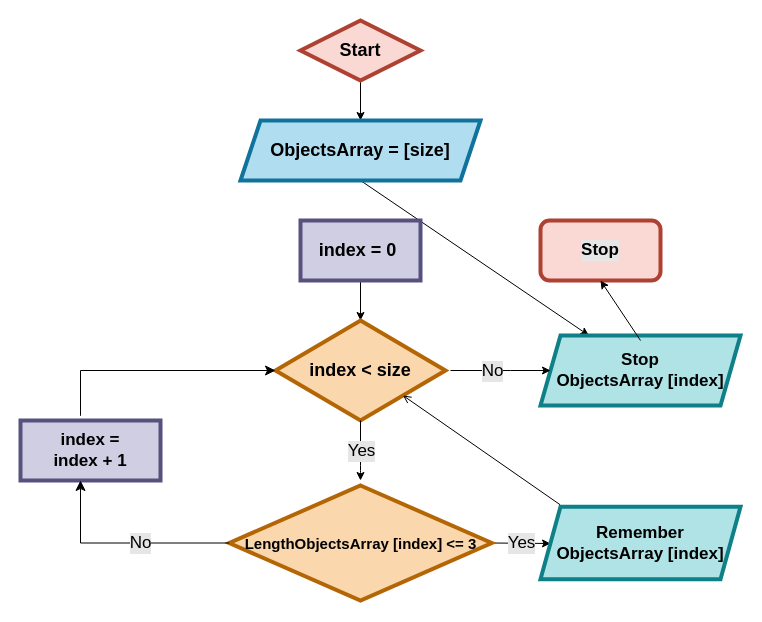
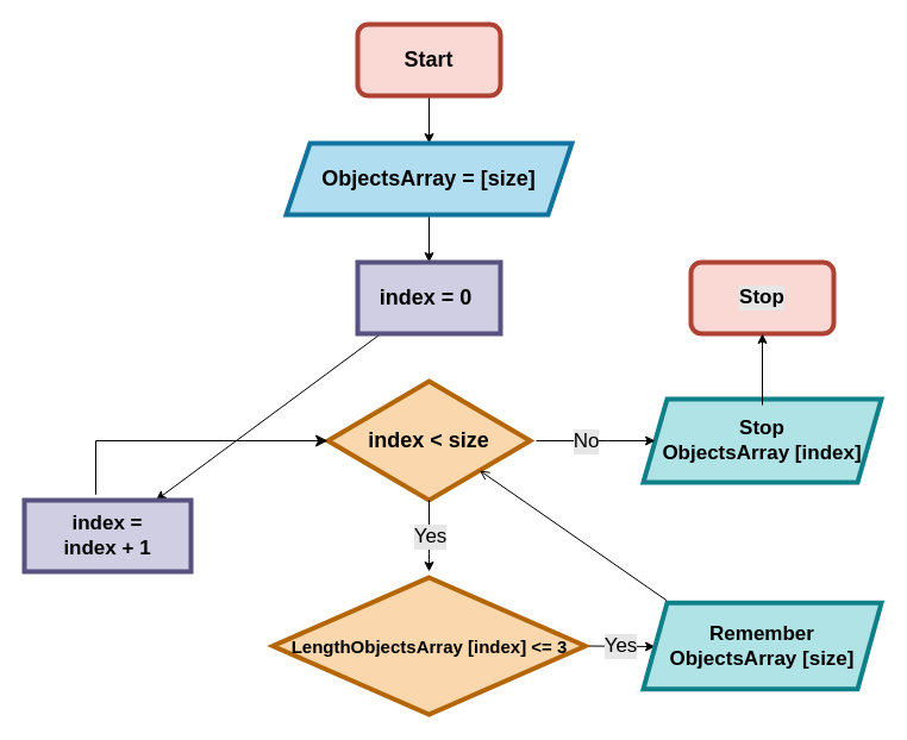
  <mxCell id="0" />
  <mxCell id="1" parent="0" />
  <mxCell id="2" style="edgeStyle=none;html=1;exitX=0.5;exitY=1;exitDx=0;exitDy=0;entryX=0.5;entryY=0;entryDx=0;entryDy=0;fontSize=17;fontColor=#000000;" edge="1" parent="1" source="3" target="5"><mxGeometry relative="1" as="geometry" /></mxCell>
- <mxCell id="3" value="&lt;font style=&quot;font-size: 18px;&quot; color=&quot;#000000&quot;&gt;&lt;b&gt;Start&lt;/b&gt;&lt;/font&gt;" style="rhombus;whiteSpace=wrap;html=1;fillColor=#fad9d5;strokeColor=#ae4132;strokeWidth=4;" vertex="1" parent="1"><mxGeometry x="300" y="20" width="120" height="60" as="geometry" /></mxCell>
- <mxCell id="4" style="edgeStyle=none;html=1;exitX=0.5;exitY=1;exitDx=0;exitDy=0;fontSize=17;fontColor=#000000;" edge="1" parent="1" source="5" target="19"><mxGeometry relative="1" as="geometry" /></mxCell>
+ <mxCell id="3" value="&lt;font style=&quot;font-size: 18px;&quot; color=&quot;#000000&quot;&gt;&lt;b&gt;Start&lt;/b&gt;&lt;/font&gt;" style="rounded=1;whiteSpace=wrap;html=1;fillColor=#fad9d5;strokeColor=#ae4132;strokeWidth=4;" vertex="1" parent="1"><mxGeometry x="300" y="20" width="120" height="60" as="geometry" /></mxCell>
+ <mxCell id="4" style="edgeStyle=none;html=1;exitX=0.5;exitY=1;exitDx=0;exitDy=0;entryX=0.5;entryY=0;entryDx=0;entryDy=0;fontSize=17;fontColor=#000000;" edge="1" parent="1" source="5" target="7"><mxGeometry relative="1" as="geometry" /></mxCell>
  <mxCell id="5" value="&lt;font color=&quot;#000000&quot;&gt;&lt;b&gt;ObjectsArray = [size]&lt;/b&gt;&lt;/font&gt;" style="shape=parallelogram;perimeter=parallelogramPerimeter;whiteSpace=wrap;html=1;fixedSize=1;strokeWidth=4;fontSize=18;fillColor=#b1ddf0;strokeColor=#10739e;" vertex="1" parent="1"><mxGeometry x="240" y="120" width="240" height="60" as="geometry" /></mxCell>
- <mxCell id="6" style="edgeStyle=none;html=1;entryX=0.5;entryY=0;entryDx=0;entryDy=0;fontSize=17;fontColor=#000000;" edge="1" parent="1" source="7" target="8"><mxGeometry relative="1" as="geometry" /></mxCell>
+ <mxCell id="6" style="edgeStyle=none;html=1;fontSize=17;fontColor=#000000;" edge="1" parent="1" source="7" target="12"><mxGeometry relative="1" as="geometry" /></mxCell>
  <mxCell id="7" value="&lt;b&gt;&lt;font color=&quot;#000000&quot;&gt;index = 0&amp;nbsp;&lt;br&gt;&lt;/font&gt;&lt;/b&gt;" style="rounded=0;whiteSpace=wrap;html=1;strokeWidth=4;fontSize=18;fillColor=#d0cee2;strokeColor=#56517e;" vertex="1" parent="1"><mxGeometry x="300" y="220" width="120" height="60" as="geometry" /></mxCell>
  <mxCell id="8" value="&lt;b&gt;&lt;font color=&quot;#000000&quot;&gt;index &amp;lt; size&lt;/font&gt;&lt;/b&gt;" style="rhombus;whiteSpace=wrap;html=1;strokeWidth=4;fontSize=18;fillColor=#fad7ac;strokeColor=#b46504;" vertex="1" parent="1"><mxGeometry x="275" y="320" width="170" height="100" as="geometry" /></mxCell>
  <mxCell id="9" style="edgeStyle=none;html=1;exitX=1;exitY=0.5;exitDx=0;exitDy=0;fontSize=17;fontColor=#000000;" edge="1" parent="1" source="11"><mxGeometry relative="1" as="geometry"><mxPoint x="550" y="543" as="targetPoint" /></mxGeometry></mxCell>
  <mxCell id="10" value="Yes" style="edgeLabel;html=1;align=center;verticalAlign=middle;resizable=0;points=[];fontSize=17;fontColor=#000000;labelBackgroundColor=#E6E6E6;" vertex="1" connectable="0" parent="9"><mxGeometry x="0.509" y="2" relative="1" as="geometry"><mxPoint x="-15" y="2" as="offset" /></mxGeometry></mxCell>
  <mxCell id="11" value="&lt;font color=&quot;#000000&quot; style=&quot;font-size: 15px;&quot;&gt;&lt;b&gt;LengthObjectsArray [index] &amp;lt;= 3&lt;/b&gt;&lt;/font&gt;" style="rhombus;whiteSpace=wrap;html=1;strokeWidth=4;fontSize=18;fillColor=#fad7ac;strokeColor=#b46504;" vertex="1" parent="1"><mxGeometry x="228.75" y="485" width="262.5" height="115" as="geometry" /></mxCell>
  <mxCell id="12" value="&lt;b&gt;&lt;font style=&quot;font-size: 17px;&quot; color=&quot;#000000&quot;&gt;index = &lt;br&gt;index + 1&lt;/font&gt;&lt;/b&gt;" style="rounded=0;whiteSpace=wrap;html=1;strokeWidth=4;fontSize=15;fillColor=#d0cee2;strokeColor=#56517e;" vertex="1" parent="1"><mxGeometry x="20" y="420" width="140" height="60" as="geometry" /></mxCell>
  <mxCell id="13" value="" style="endArrow=classic;html=1;fontSize=17;fontColor=#000000;exitX=0.5;exitY=1;exitDx=0;exitDy=0;" edge="1" parent="1" source="8"><mxGeometry relative="1" as="geometry"><mxPoint x="360" y="440" as="sourcePoint" /><mxPoint x="360" y="480" as="targetPoint" /><Array as="points"><mxPoint x="360" y="460" /><mxPoint x="360" y="470" /></Array></mxGeometry></mxCell>
  <mxCell id="14" value="Yes" style="edgeLabel;resizable=0;html=1;align=center;verticalAlign=middle;strokeWidth=4;fontSize=17;fontColor=#000000;labelBackgroundColor=#E6E6E6;" connectable="0" vertex="1" parent="13"><mxGeometry relative="1" as="geometry"><mxPoint as="offset" /></mxGeometry></mxCell>
- <mxCell id="15" value="" style="edgeStyle=segmentEdgeStyle;endArrow=classic;html=1;curved=0;rounded=0;endSize=8;startSize=8;fontSize=17;fontColor=#009900;exitX=0;exitY=0.5;exitDx=0;exitDy=0;" edge="1" parent="1" source="11" target="12"><mxGeometry width="50" height="50" relative="1" as="geometry"><mxPoint x="220" y="540" as="sourcePoint" /><mxPoint x="80" y="517.5" as="targetPoint" /><Array as="points"><mxPoint x="80" y="543" /></Array></mxGeometry></mxCell>
- <mxCell id="16" value="No" style="edgeLabel;html=1;align=center;verticalAlign=middle;resizable=0;points=[];fontSize=17;fontColor=#000000;labelBackgroundColor=#E6E6E6;" vertex="1" connectable="0" parent="15"><mxGeometry x="-0.156" relative="1" as="geometry"><mxPoint as="offset" /></mxGeometry></mxCell>
  <mxCell id="17" value="" style="edgeStyle=segmentEdgeStyle;endArrow=classic;html=1;curved=0;rounded=0;endSize=8;startSize=8;fontSize=17;fontColor=#009900;" edge="1" parent="1"><mxGeometry width="50" height="50" relative="1" as="geometry"><mxPoint x="80" y="370" as="sourcePoint" /><mxPoint x="275" y="369.5" as="targetPoint" /></mxGeometry></mxCell>
  <mxCell id="18" value="" style="endArrow=none;html=1;fontSize=17;fontColor=#009900;" edge="1" parent="1"><mxGeometry width="50" height="50" relative="1" as="geometry"><mxPoint x="80" y="400" as="sourcePoint" /><mxPoint x="80" y="370" as="targetPoint" /><Array as="points"><mxPoint x="80" y="400" /><mxPoint x="80" y="420" /></Array></mxGeometry></mxCell>
  <mxCell id="19" value="&lt;font color=&quot;#000000&quot;&gt;&lt;b&gt;Stop &lt;br&gt;ObjectsArray [index]&lt;/b&gt;&lt;/font&gt;" style="shape=parallelogram;perimeter=parallelogramPerimeter;whiteSpace=wrap;html=1;fixedSize=1;labelBackgroundColor=none;strokeWidth=4;fontSize=17;fillColor=#b0e3e6;strokeColor=#0e8088;verticalAlign=middle;" vertex="1" parent="1"><mxGeometry x="540" y="335" width="200" height="70" as="geometry" /></mxCell>
  <mxCell id="20" value="" style="endArrow=classic;html=1;fontSize=17;fontColor=#000000;entryX=0;entryY=0.5;entryDx=0;entryDy=0;" edge="1" parent="1" target="19"><mxGeometry width="50" height="50" relative="1" as="geometry"><mxPoint x="450" y="370" as="sourcePoint" /><mxPoint x="520" y="350" as="targetPoint" /><Array as="points"><mxPoint x="500" y="370" /></Array></mxGeometry></mxCell>
  <mxCell id="21" value="No" style="edgeLabel;html=1;align=center;verticalAlign=middle;resizable=0;points=[];fontSize=17;fontColor=#000000;labelBackgroundColor=#E6E6E6;" vertex="1" connectable="0" parent="20"><mxGeometry x="-0.248" y="2" relative="1" as="geometry"><mxPoint x="3" y="2" as="offset" /></mxGeometry></mxCell>
- <mxCell id="22" value="&lt;font color=&quot;#000000&quot;&gt;&lt;b&gt;Stop&lt;/b&gt;&lt;/font&gt;" style="rounded=1;whiteSpace=wrap;html=1;labelBackgroundColor=#E6E6E6;strokeWidth=4;fontSize=17;fillColor=#fad9d5;strokeColor=#ae4132;" vertex="1" parent="1"><mxGeometry x="540" y="220" width="120" height="60" as="geometry" /></mxCell>
+ <mxCell id="22" value="&lt;font color=&quot;#000000&quot;&gt;&lt;b&gt;Stop&lt;/b&gt;&lt;/font&gt;" style="rounded=1;whiteSpace=wrap;html=1;labelBackgroundColor=#E6E6E6;strokeWidth=4;fontSize=17;fillColor=#fad9d5;strokeColor=#ae4132;" vertex="1" parent="1"><mxGeometry x="580" y="220" width="120" height="60" as="geometry" /></mxCell>
  <mxCell id="23" value="" style="endArrow=classic;html=1;fontSize=17;fontColor=#000000;entryX=0.5;entryY=1;entryDx=0;entryDy=0;" edge="1" parent="1" target="22"><mxGeometry width="50" height="50" relative="1" as="geometry"><mxPoint x="640" y="340" as="sourcePoint" /><mxPoint x="690" y="290" as="targetPoint" /></mxGeometry></mxCell>
- <mxCell id="24" value="&lt;font color=&quot;#000000&quot;&gt;&lt;b&gt;Remember&lt;br&gt;ObjectsArray [index]&lt;/b&gt;&lt;/font&gt;" style="shape=parallelogram;perimeter=parallelogramPerimeter;whiteSpace=wrap;html=1;fixedSize=1;labelBackgroundColor=none;strokeWidth=4;fontSize=17;fillColor=#b0e3e6;strokeColor=#0e8088;verticalAlign=middle;" vertex="1" parent="1"><mxGeometry x="540" y="506.25" width="200" height="72.5" as="geometry" /></mxCell>
+ <mxCell id="24" value="&lt;font color=&quot;#000000&quot;&gt;&lt;b&gt;Remember&lt;br&gt;ObjectsArray [size]&lt;/b&gt;&lt;/font&gt;" style="shape=parallelogram;perimeter=parallelogramPerimeter;whiteSpace=wrap;html=1;fixedSize=1;labelBackgroundColor=none;strokeWidth=4;fontSize=17;fillColor=#b0e3e6;strokeColor=#0e8088;verticalAlign=middle;" vertex="1" parent="1"><mxGeometry x="540" y="506.25" width="200" height="72.5" as="geometry" /></mxCell>
  <mxCell id="25" value="" style="endArrow=open;html=1;fontSize=17;fontColor=#000000;entryX=1;entryY=1;entryDx=0;entryDy=0;exitX=0.098;exitY=-0.028;exitDx=0;exitDy=0;exitPerimeter=0;" edge="1" parent="1" source="24" target="8"><mxGeometry width="50" height="50" relative="1" as="geometry"><mxPoint x="560" y="500" as="sourcePoint" /><mxPoint x="500" y="430" as="targetPoint" /></mxGeometry></mxCell>
